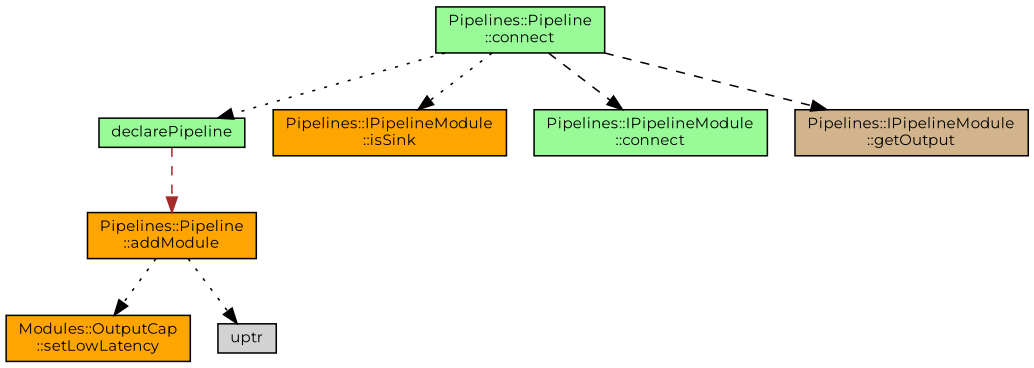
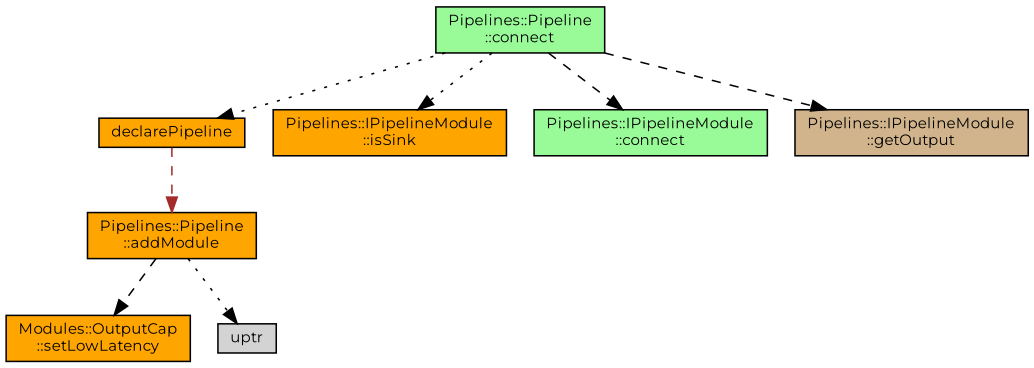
  digraph {
    fontname=Montserrat
    rankdir=TB
    node [color=black fillcolor=orange fontname=Montserrat fontsize=10 shape=record style=filled]
    edge [color=black fontname=Montserrat fontsize=10 labelfontname=Helvetica labelfontsize=10 style=dashed]
-   n1 [fillcolor=palegreen fontcolor=black height=0.2 label=declarePipeline width=0.4]
+   n1 [fontcolor=black height=0.2 label=declarePipeline width=0.4]
    n2 [height=0.2 label="Pipelines::Pipeline\l::addModule" width=0.4]
    n3 [fillcolor=palegreen height=0.2 label="Pipelines::Pipeline\l::connect" width=0.4]
    n4 [height=0.2 label="Pipelines::IPipelineModule\l::isSink" width=0.4]
    n5 [fillcolor=palegreen height=0.2 label="Pipelines::IPipelineModule\l::connect" width=0.4]
    n6 [fillcolor=tan height=0.2 label="Pipelines::IPipelineModule\l::getOutput" width=0.4]
    n7 [height=0.2 label="Modules::OutputCap\l::setLowLatency" width=0.4]
    n8 [fillcolor=lightgrey height=0.2 label=uptr width=0.4]
    n1 -> n2 [color=brown]
-   n2 -> n7 [style=dotted]
+   n2 -> n7
    n2 -> n8 [style=dotted]
    n3 -> n1 [style=dotted]
    n3 -> n4 [style=dotted]
    n3 -> n5
    n3 -> n6
  }
